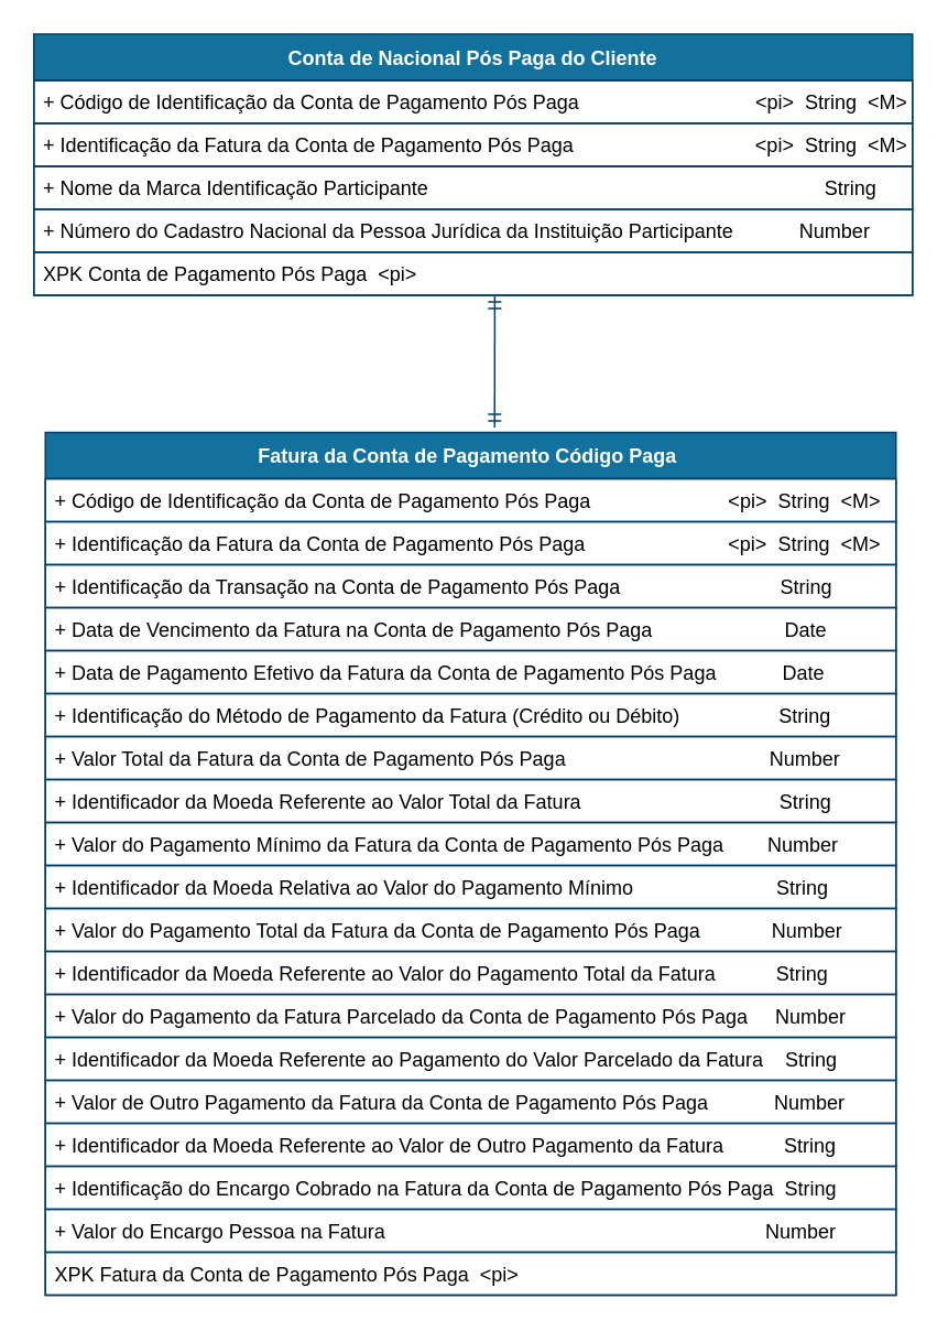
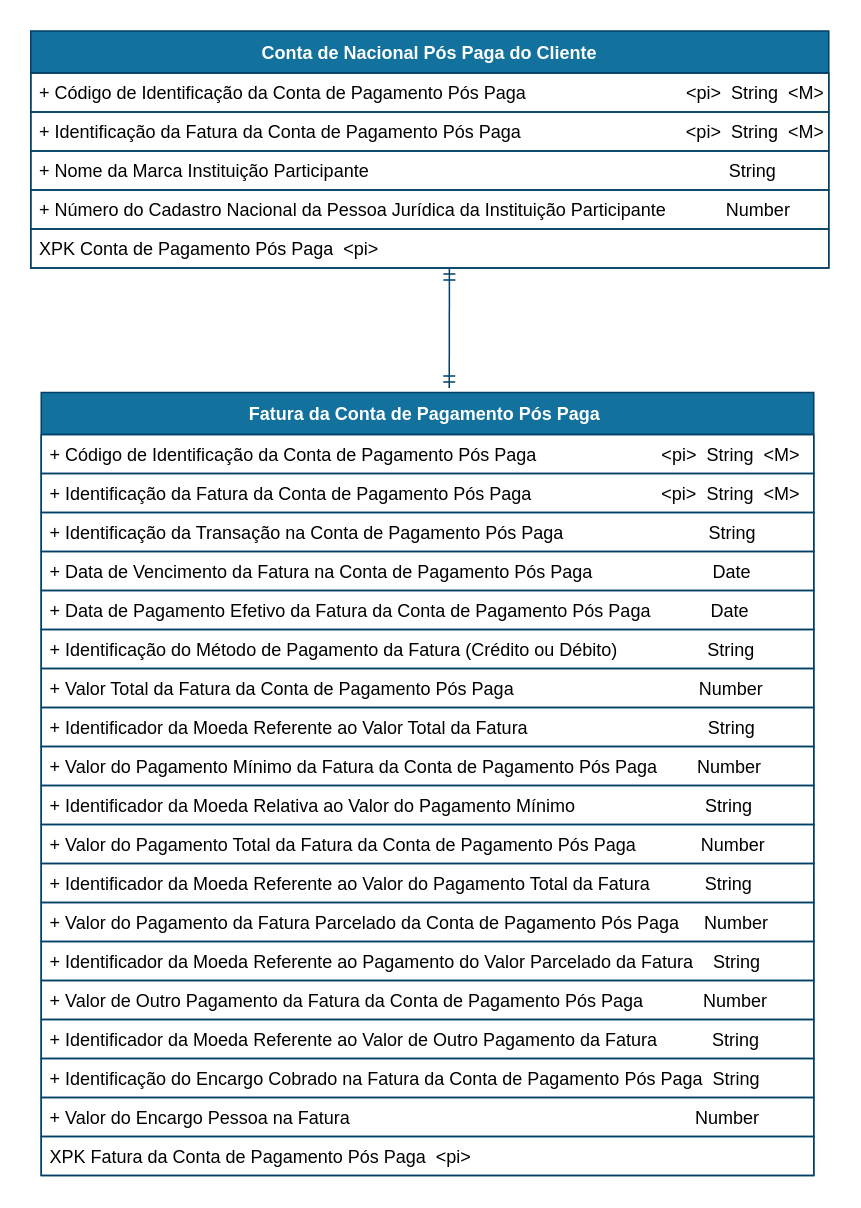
  <mxCell id="0" />
  <mxCell id="1" parent="0" />
- <mxCell id="2" value="Fatura da Conta de Pagamento Código Paga " style="swimlane;fontStyle=1;childLayout=stackLayout;horizontal=1;startSize=28;horizontalStack=0;resizeParent=1;resizeParentMax=0;resizeLast=0;collapsible=1;marginBottom=0;rounded=0;shadow=0;comic=0;sketch=0;align=center;html=0;autosize=1;fillColor=#13719E;strokeColor=#003F66;fontColor=#FFFFFF;" parent="1" vertex="1"><mxGeometry x="27" y="261" width="515" height="522" as="geometry" /></mxCell>
+ <mxCell id="2" value="Fatura da Conta de Pagamento Pós Paga " style="swimlane;fontStyle=1;childLayout=stackLayout;horizontal=1;startSize=28;horizontalStack=0;resizeParent=1;resizeParentMax=0;resizeLast=0;collapsible=1;marginBottom=0;rounded=0;shadow=0;comic=0;sketch=0;align=center;html=0;autosize=1;fillColor=#13719E;strokeColor=#003F66;fontColor=#FFFFFF;" parent="1" vertex="1"><mxGeometry x="27" y="261" width="515" height="522" as="geometry" /></mxCell>
  <mxCell id="3" value="+ Código de Identificação da Conta de Pagamento Pós Paga                         &lt;pi&gt;  String  &lt;M&gt;" style="text;fillColor=none;align=left;verticalAlign=top;spacingLeft=4;spacingRight=4;overflow=hidden;rotatable=0;points=[[0,0.5],[1,0.5]];portConstraint=eastwest;strokeColor=#003F66;" parent="2" vertex="1"><mxGeometry y="28" width="515" height="26" as="geometry" /></mxCell>
  <mxCell id="4" value="+ Identificação da Fatura da Conta de Pagamento Pós Paga                          &lt;pi&gt;  String  &lt;M&gt;  " style="text;fillColor=none;align=left;verticalAlign=top;spacingLeft=4;spacingRight=4;overflow=hidden;rotatable=0;points=[[0,0.5],[1,0.5]];portConstraint=eastwest;strokeColor=#003F66;" parent="2" vertex="1"><mxGeometry y="54" width="515" height="26" as="geometry" /></mxCell>
  <mxCell id="5" value="+ Identificação da Transação na Conta de Pagamento Pós Paga                             String          " style="text;fillColor=none;align=left;verticalAlign=top;spacingLeft=4;spacingRight=4;overflow=hidden;rotatable=0;points=[[0,0.5],[1,0.5]];portConstraint=eastwest;strokeColor=#003F66;" parent="2" vertex="1"><mxGeometry y="80" width="515" height="26" as="geometry" /></mxCell>
  <mxCell id="6" value="+ Data de Vencimento da Fatura na Conta de Pagamento Pós Paga                        Date  " style="text;fillColor=none;align=left;verticalAlign=top;spacingLeft=4;spacingRight=4;overflow=hidden;rotatable=0;points=[[0,0.5],[1,0.5]];portConstraint=eastwest;strokeColor=#003F66;" parent="2" vertex="1"><mxGeometry y="106" width="515" height="26" as="geometry" /></mxCell>
  <mxCell id="7" value="+ Data de Pagamento Efetivo da Fatura da Conta de Pagamento Pós Paga            Date" style="text;fillColor=none;align=left;verticalAlign=top;spacingLeft=4;spacingRight=4;overflow=hidden;rotatable=0;points=[[0,0.5],[1,0.5]];portConstraint=eastwest;strokeColor=#003F66;" parent="2" vertex="1"><mxGeometry y="132" width="515" height="26" as="geometry" /></mxCell>
  <mxCell id="8" value="+ Identificação do Método de Pagamento da Fatura (Crédito ou Débito)                  String    " style="text;fillColor=none;align=left;verticalAlign=top;spacingLeft=4;spacingRight=4;overflow=hidden;rotatable=0;points=[[0,0.5],[1,0.5]];portConstraint=eastwest;strokeColor=#003F66;" parent="2" vertex="1"><mxGeometry y="158" width="515" height="26" as="geometry" /></mxCell>
  <mxCell id="9" value="+ Valor Total da Fatura da Conta de Pagamento Pós Paga                                     Number   " style="text;fillColor=none;align=left;verticalAlign=top;spacingLeft=4;spacingRight=4;overflow=hidden;rotatable=0;points=[[0,0.5],[1,0.5]];portConstraint=eastwest;strokeColor=#003F66;" parent="2" vertex="1"><mxGeometry y="184" width="515" height="26" as="geometry" /></mxCell>
  <mxCell id="10" value="+ Identificador da Moeda Referente ao Valor Total da Fatura                                    String" style="text;fillColor=none;align=left;verticalAlign=top;spacingLeft=4;spacingRight=4;overflow=hidden;rotatable=0;points=[[0,0.5],[1,0.5]];portConstraint=eastwest;strokeColor=#003F66;" parent="2" vertex="1"><mxGeometry y="210" width="515" height="26" as="geometry" /></mxCell>
  <mxCell id="11" value="+ Valor do Pagamento Mínimo da Fatura da Conta de Pagamento Pós Paga        Number   " style="text;fillColor=none;align=left;verticalAlign=top;spacingLeft=4;spacingRight=4;overflow=hidden;rotatable=0;points=[[0,0.5],[1,0.5]];portConstraint=eastwest;strokeColor=#003F66;" parent="2" vertex="1"><mxGeometry y="236" width="515" height="26" as="geometry" /></mxCell>
  <mxCell id="12" value="+ Identificador da Moeda Relativa ao Valor do Pagamento Mínimo                          String" style="text;fillColor=none;align=left;verticalAlign=top;spacingLeft=4;spacingRight=4;overflow=hidden;rotatable=0;points=[[0,0.5],[1,0.5]];portConstraint=eastwest;strokeColor=#003F66;" parent="2" vertex="1"><mxGeometry y="262" width="515" height="26" as="geometry" /></mxCell>
  <mxCell id="13" value="+ Valor do Pagamento Total da Fatura da Conta de Pagamento Pós Paga             Number   " style="text;fillColor=none;align=left;verticalAlign=top;spacingLeft=4;spacingRight=4;overflow=hidden;rotatable=0;points=[[0,0.5],[1,0.5]];portConstraint=eastwest;strokeColor=#003F66;" parent="2" vertex="1"><mxGeometry y="288" width="515" height="26" as="geometry" /></mxCell>
  <mxCell id="14" value="+ Identificador da Moeda Referente ao Valor do Pagamento Total da Fatura           String" style="text;fillColor=none;align=left;verticalAlign=top;spacingLeft=4;spacingRight=4;overflow=hidden;rotatable=0;points=[[0,0.5],[1,0.5]];portConstraint=eastwest;strokeColor=#003F66;" parent="2" vertex="1"><mxGeometry y="314" width="515" height="26" as="geometry" /></mxCell>
  <mxCell id="15" value="+ Valor do Pagamento da Fatura Parcelado da Conta de Pagamento Pós Paga     Number   " style="text;fillColor=none;align=left;verticalAlign=top;spacingLeft=4;spacingRight=4;overflow=hidden;rotatable=0;points=[[0,0.5],[1,0.5]];portConstraint=eastwest;strokeColor=#003F66;" parent="2" vertex="1"><mxGeometry y="340" width="515" height="26" as="geometry" /></mxCell>
  <mxCell id="16" value="+ Identificador da Moeda Referente ao Pagamento do Valor Parcelado da Fatura    String" style="text;fillColor=none;align=left;verticalAlign=top;spacingLeft=4;spacingRight=4;overflow=hidden;rotatable=0;points=[[0,0.5],[1,0.5]];portConstraint=eastwest;strokeColor=#003F66;" parent="2" vertex="1"><mxGeometry y="366" width="515" height="26" as="geometry" /></mxCell>
  <mxCell id="17" value="+ Valor de Outro Pagamento da Fatura da Conta de Pagamento Pós Paga            Number   " style="text;fillColor=none;align=left;verticalAlign=top;spacingLeft=4;spacingRight=4;overflow=hidden;rotatable=0;points=[[0,0.5],[1,0.5]];portConstraint=eastwest;strokeColor=#003F66;" parent="2" vertex="1"><mxGeometry y="392" width="515" height="26" as="geometry" /></mxCell>
  <mxCell id="18" value="+ Identificador da Moeda Referente ao Valor de Outro Pagamento da Fatura           String" style="text;fillColor=none;align=left;verticalAlign=top;spacingLeft=4;spacingRight=4;overflow=hidden;rotatable=0;points=[[0,0.5],[1,0.5]];portConstraint=eastwest;strokeColor=#003F66;" parent="2" vertex="1"><mxGeometry y="418" width="515" height="26" as="geometry" /></mxCell>
  <mxCell id="19" value="+ Identificação do Encargo Cobrado na Fatura da Conta de Pagamento Pós Paga  String    " style="text;fillColor=none;align=left;verticalAlign=top;spacingLeft=4;spacingRight=4;overflow=hidden;rotatable=0;points=[[0,0.5],[1,0.5]];portConstraint=eastwest;strokeColor=#003F66;" parent="2" vertex="1"><mxGeometry y="444" width="515" height="26" as="geometry" /></mxCell>
  <mxCell id="20" value="+ Valor do Encargo Pessoa na Fatura                                                                     Number" style="text;fillColor=none;align=left;verticalAlign=top;spacingLeft=4;spacingRight=4;overflow=hidden;rotatable=0;points=[[0,0.5],[1,0.5]];portConstraint=eastwest;strokeColor=#003F66;" parent="2" vertex="1"><mxGeometry y="470" width="515" height="26" as="geometry" /></mxCell>
  <mxCell id="21" value="XPK Fatura da Conta de Pagamento Pós Paga  &lt;pi&gt;" style="text;fillColor=none;align=left;verticalAlign=top;spacingLeft=4;spacingRight=4;overflow=hidden;rotatable=0;points=[[0,0.5],[1,0.5]];portConstraint=eastwest;strokeColor=#003F66;" parent="2" vertex="1"><mxGeometry y="496" width="515" height="26" as="geometry" /></mxCell>
  <mxCell id="22" value="Conta de Nacional Pós Paga do Cliente" style="swimlane;fontStyle=1;childLayout=stackLayout;horizontal=1;startSize=28;horizontalStack=0;resizeParent=1;resizeParentMax=0;resizeLast=0;collapsible=1;marginBottom=0;rounded=0;shadow=0;comic=0;sketch=0;align=center;html=0;autosize=1;fillColor=#13719E;strokeColor=#003F66;fontColor=#FFFFFF;" parent="1" vertex="1"><mxGeometry x="20" y="20" width="532" height="158" as="geometry" /></mxCell>
  <mxCell id="23" value="+ Código de Identificação da Conta de Pagamento Pós Paga                                &lt;pi&gt;  String  &lt;M&gt;" style="text;fillColor=none;align=left;verticalAlign=top;spacingLeft=4;spacingRight=4;overflow=hidden;rotatable=0;points=[[0,0.5],[1,0.5]];portConstraint=eastwest;strokeColor=#003F66;" parent="22" vertex="1"><mxGeometry y="28" width="532" height="26" as="geometry" /></mxCell>
  <mxCell id="24" value="+ Identificação da Fatura da Conta de Pagamento Pós Paga                                 &lt;pi&gt;  String  &lt;M&gt;  " style="text;fillColor=none;align=left;verticalAlign=top;spacingLeft=4;spacingRight=4;overflow=hidden;rotatable=0;points=[[0,0.5],[1,0.5]];portConstraint=eastwest;strokeColor=#003F66;" parent="22" vertex="1"><mxGeometry y="54" width="532" height="26" as="geometry" /></mxCell>
- <mxCell id="25" value="+ Nome da Marca Identificação Participante                                                                        String    " style="text;fillColor=none;align=left;verticalAlign=top;spacingLeft=4;spacingRight=4;overflow=hidden;rotatable=0;points=[[0,0.5],[1,0.5]];portConstraint=eastwest;strokeColor=#003F66;" parent="22" vertex="1"><mxGeometry y="80" width="532" height="26" as="geometry" /></mxCell>
+ <mxCell id="25" value="+ Nome da Marca Instituição Participante                                                                        String    " style="text;fillColor=none;align=left;verticalAlign=top;spacingLeft=4;spacingRight=4;overflow=hidden;rotatable=0;points=[[0,0.5],[1,0.5]];portConstraint=eastwest;strokeColor=#003F66;" parent="22" vertex="1"><mxGeometry y="80" width="532" height="26" as="geometry" /></mxCell>
  <mxCell id="26" value="+ Número do Cadastro Nacional da Pessoa Jurídica da Instituição Participante            Number  " style="text;fillColor=none;align=left;verticalAlign=top;spacingLeft=4;spacingRight=4;overflow=hidden;rotatable=0;points=[[0,0.5],[1,0.5]];portConstraint=eastwest;strokeColor=#003F66;" parent="22" vertex="1"><mxGeometry y="106" width="532" height="26" as="geometry" /></mxCell>
  <mxCell id="27" value="XPK Conta de Pagamento Pós Paga  &lt;pi&gt;" style="text;fillColor=none;align=left;verticalAlign=top;spacingLeft=4;spacingRight=4;overflow=hidden;rotatable=0;points=[[0,0.5],[1,0.5]];portConstraint=eastwest;strokeColor=#003F66;" parent="22" vertex="1"><mxGeometry y="132" width="532" height="26" as="geometry" /></mxCell>
  <mxCell id="28" value="" style="edgeStyle=elbowEdgeStyle;rounded=0;orthogonalLoop=1;jettySize=auto;html=1;startArrow=ERmandOne;startFill=0;endArrow=ERmandOne;endFill=0;strokeColor=#003F66;" parent="1" edge="1"><mxGeometry relative="1" as="geometry"><mxPoint x="299.1" y="178" as="sourcePoint" /><mxPoint x="299.1" y="258" as="targetPoint" /></mxGeometry></mxCell>
